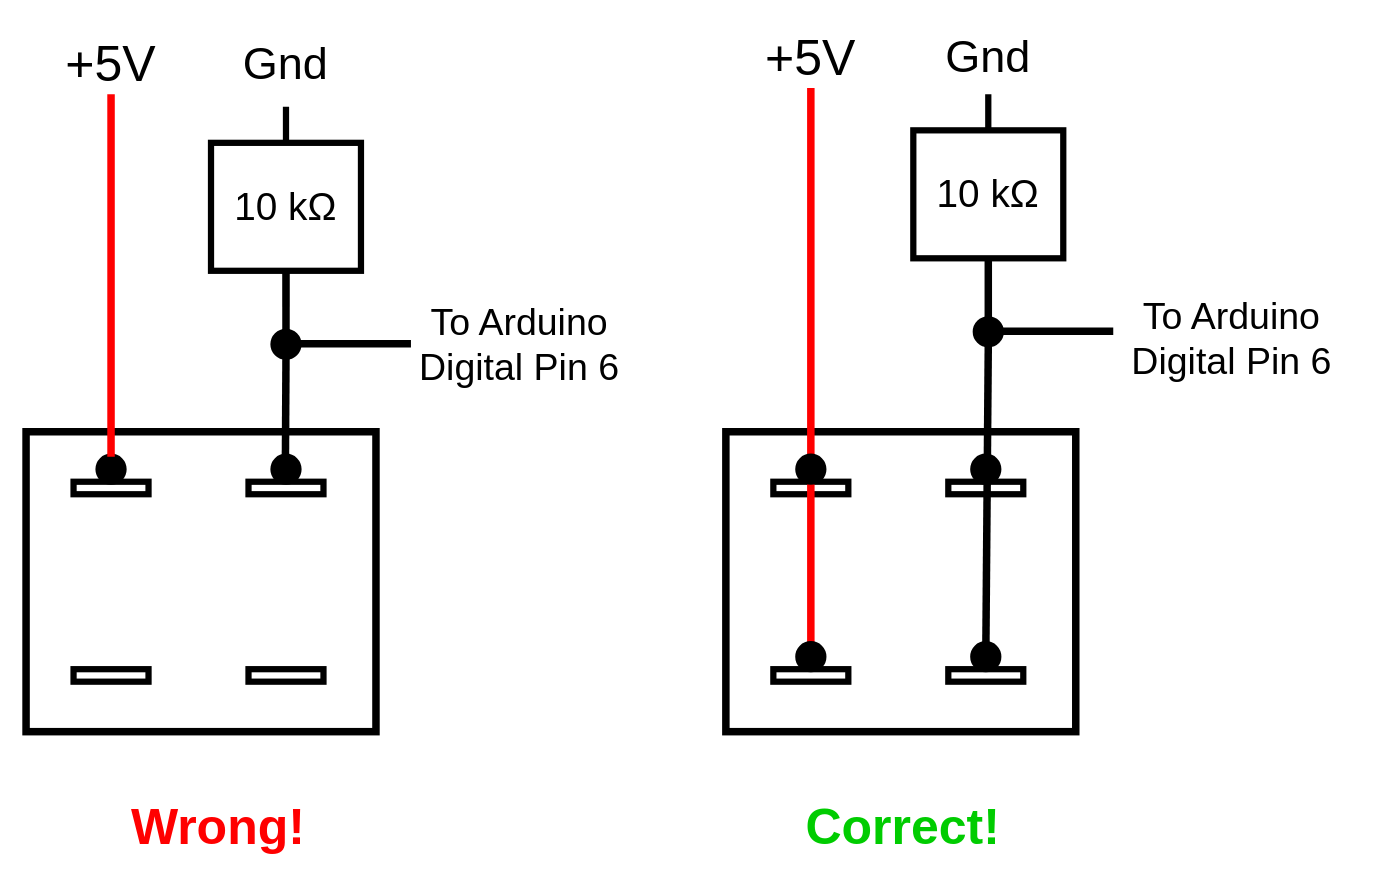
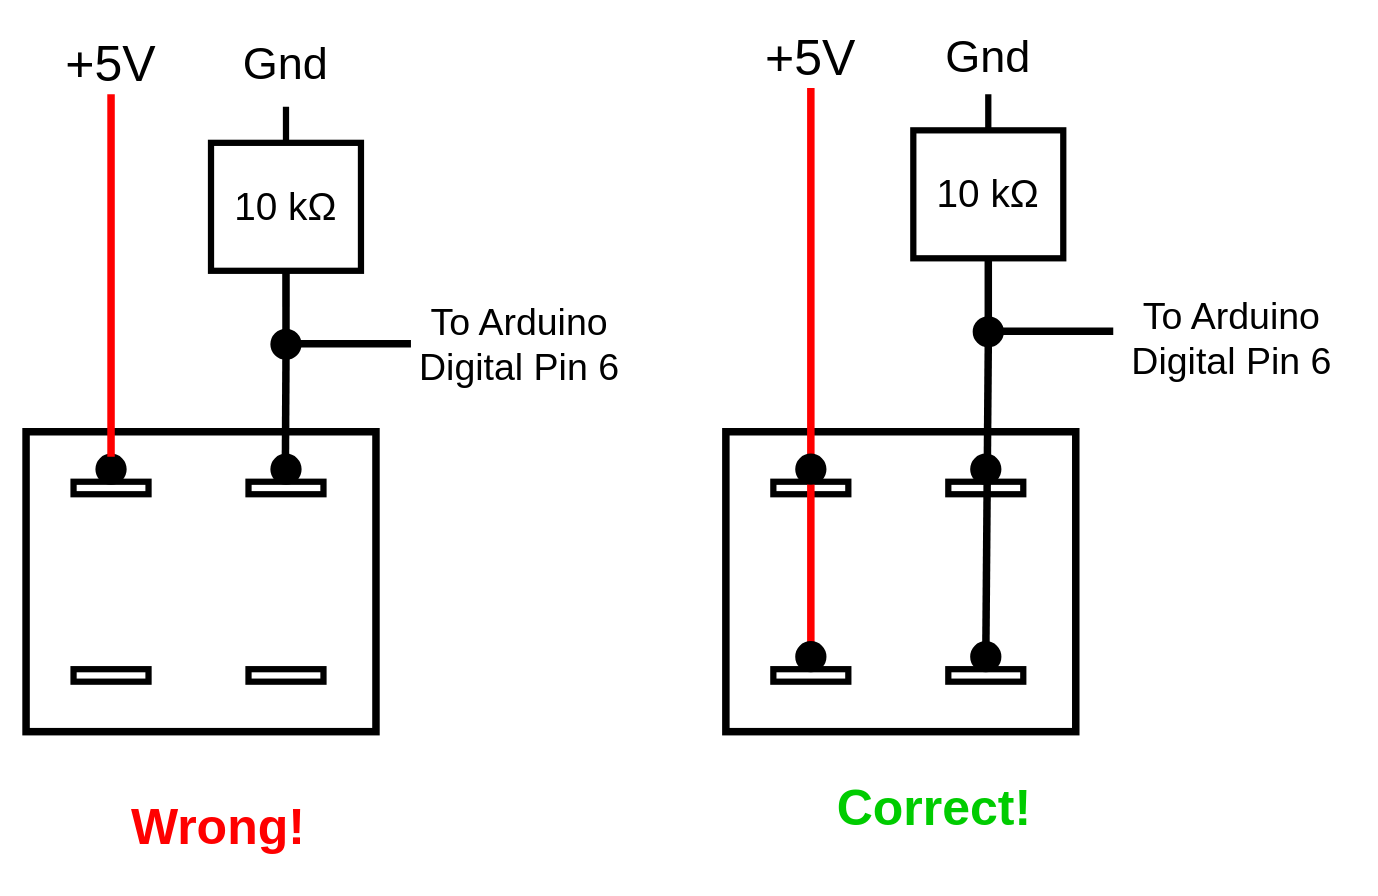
  <mxCell id="0" />
  <mxCell id="1" parent="0" />
  <mxCell id="2" value="" style="rounded=0;whiteSpace=wrap;html=1;strokeWidth=6;" parent="1" vertex="1"><mxGeometry x="20" y="345" width="280" height="240" as="geometry" /></mxCell>
  <mxCell id="3" value="" style="rounded=0;whiteSpace=wrap;html=1;strokeWidth=5;" parent="1" vertex="1"><mxGeometry x="58" y="385" width="60" height="10" as="geometry" /></mxCell>
  <mxCell id="4" value="" style="rounded=0;whiteSpace=wrap;html=1;strokeWidth=5;" parent="1" vertex="1"><mxGeometry x="58" y="535" width="60" height="10" as="geometry" /></mxCell>
  <mxCell id="5" value="" style="rounded=0;whiteSpace=wrap;html=1;strokeWidth=5;" parent="1" vertex="1"><mxGeometry x="198" y="385" width="60" height="10" as="geometry" /></mxCell>
  <mxCell id="6" value="" style="rounded=0;whiteSpace=wrap;html=1;strokeWidth=5;" parent="1" vertex="1"><mxGeometry x="198" y="535" width="60" height="10" as="geometry" /></mxCell>
  <mxCell id="7" value="" style="ellipse;whiteSpace=wrap;html=1;aspect=fixed;strokeWidth=5;gradientColor=none;fillColor=#000000;" parent="1" vertex="1"><mxGeometry x="218" y="365" width="20" height="20" as="geometry" /></mxCell>
  <mxCell id="8" value="" style="ellipse;whiteSpace=wrap;html=1;aspect=fixed;strokeWidth=5;gradientColor=none;fillColor=#000000;" parent="1" vertex="1"><mxGeometry x="78" y="365" width="20" height="20" as="geometry" /></mxCell>
  <mxCell id="9" value="" style="endArrow=none;html=1;strokeWidth=6;strokeColor=#FF0000;exitX=0.5;exitY=0;exitDx=0;exitDy=0;" parent="1" source="8" target="10" edge="1"><mxGeometry width="50" height="50" relative="1" as="geometry"><mxPoint x="135" y="205" as="sourcePoint" /><mxPoint x="88" y="185" as="targetPoint" /></mxGeometry></mxCell>
  <mxCell id="10" value="&lt;font style=&quot;font-size: 40px&quot;&gt;+5V&lt;/font&gt;" style="text;html=1;strokeColor=none;fillColor=none;align=center;verticalAlign=middle;whiteSpace=wrap;rounded=0;" parent="1" vertex="1"><mxGeometry x="28" y="25" width="120" height="50" as="geometry" /></mxCell>
  <mxCell id="11" value="" style="pointerEvents=1;verticalLabelPosition=bottom;shadow=0;dashed=0;align=center;html=1;verticalAlign=top;shape=mxgraph.electrical.resistors.resistor_1;strokeWidth=5;fillColor=#FFFFFF;gradientColor=none;direction=south;" parent="1" vertex="1"><mxGeometry x="168" y="85" width="120" height="160" as="geometry" /></mxCell>
  <mxCell id="12" value="&lt;font style=&quot;font-size: 31px&quot;&gt;10 kΩ&lt;/font&gt;" style="text;html=1;strokeColor=none;fillColor=none;align=center;verticalAlign=middle;whiteSpace=wrap;rounded=0;" parent="1" vertex="1"><mxGeometry x="174" y="155" width="108" height="20" as="geometry" /></mxCell>
  <mxCell id="13" value="&lt;font style=&quot;font-size: 36px&quot;&gt;Gnd&lt;/font&gt;" style="text;html=1;strokeColor=none;fillColor=none;align=center;verticalAlign=middle;whiteSpace=wrap;rounded=0;" parent="1" vertex="1"><mxGeometry x="208" y="40" width="40" height="20" as="geometry" /></mxCell>
  <mxCell id="14" value="&lt;font style=&quot;font-size: 30px&quot;&gt;To Arduino Digital Pin 6&lt;/font&gt;" style="text;html=1;strokeColor=none;fillColor=none;align=center;verticalAlign=middle;whiteSpace=wrap;rounded=0;" parent="1" vertex="1"><mxGeometry x="320" y="240" width="190" height="70" as="geometry" /></mxCell>
  <mxCell id="15" value="" style="rounded=0;whiteSpace=wrap;html=1;strokeWidth=6;" parent="1" vertex="1"><mxGeometry x="580" y="345" width="280" height="240" as="geometry" /></mxCell>
  <mxCell id="16" value="" style="rounded=0;whiteSpace=wrap;html=1;strokeWidth=5;" parent="1" vertex="1"><mxGeometry x="618" y="385" width="60" height="10" as="geometry" /></mxCell>
  <mxCell id="17" value="" style="rounded=0;whiteSpace=wrap;html=1;strokeWidth=5;" parent="1" vertex="1"><mxGeometry x="618" y="535" width="60" height="10" as="geometry" /></mxCell>
  <mxCell id="18" value="" style="rounded=0;whiteSpace=wrap;html=1;strokeWidth=5;" parent="1" vertex="1"><mxGeometry x="758" y="385" width="60" height="10" as="geometry" /></mxCell>
  <mxCell id="19" value="" style="rounded=0;whiteSpace=wrap;html=1;strokeWidth=5;" parent="1" vertex="1"><mxGeometry x="758" y="535" width="60" height="10" as="geometry" /></mxCell>
  <mxCell id="20" value="" style="ellipse;whiteSpace=wrap;html=1;aspect=fixed;strokeWidth=5;gradientColor=none;fillColor=#000000;" parent="1" vertex="1"><mxGeometry x="778" y="365" width="20" height="20" as="geometry" /></mxCell>
  <mxCell id="21" value="" style="endArrow=none;html=1;strokeWidth=6;strokeColor=#FF0000;" parent="1" source="26" target="22" edge="1"><mxGeometry width="50" height="50" relative="1" as="geometry"><mxPoint x="695" y="205" as="sourcePoint" /><mxPoint x="648" y="185" as="targetPoint" /></mxGeometry></mxCell>
  <mxCell id="22" value="&lt;font style=&quot;font-size: 40px&quot;&gt;+5V&lt;/font&gt;" style="text;html=1;strokeColor=none;fillColor=none;align=center;verticalAlign=middle;whiteSpace=wrap;rounded=0;" parent="1" vertex="1"><mxGeometry x="588" y="20" width="120" height="50" as="geometry" /></mxCell>
  <mxCell id="23" value="" style="endArrow=none;html=1;strokeColor=#000000;strokeWidth=6;entryX=0.825;entryY=0.5;entryDx=0;entryDy=0;entryPerimeter=0;" parent="1" source="31" target="11" edge="1"><mxGeometry width="50" height="50" relative="1" as="geometry"><mxPoint x="227.5" y="375" as="sourcePoint" /><mxPoint x="228" y="325" as="targetPoint" /></mxGeometry></mxCell>
  <mxCell id="24" value="" style="endArrow=none;html=1;strokeColor=#000000;strokeWidth=6;entryX=0.5;entryY=1;entryDx=0;entryDy=0;" parent="1" source="25" target="38" edge="1"><mxGeometry width="50" height="50" relative="1" as="geometry"><mxPoint x="920" y="485" as="sourcePoint" /><mxPoint x="787.5" y="305" as="targetPoint" /></mxGeometry></mxCell>
  <mxCell id="25" value="" style="ellipse;whiteSpace=wrap;html=1;aspect=fixed;strokeWidth=5;gradientColor=none;fillColor=#000000;" parent="1" vertex="1"><mxGeometry x="778" y="515" width="20" height="20" as="geometry" /></mxCell>
  <mxCell id="26" value="" style="ellipse;whiteSpace=wrap;html=1;aspect=fixed;strokeWidth=5;gradientColor=none;fillColor=#000000;" parent="1" vertex="1"><mxGeometry x="638" y="515" width="20" height="20" as="geometry" /></mxCell>
  <mxCell id="27" value="" style="ellipse;whiteSpace=wrap;html=1;aspect=fixed;strokeWidth=5;gradientColor=none;fillColor=#000000;" parent="1" vertex="1"><mxGeometry x="638" y="365" width="20" height="20" as="geometry" /></mxCell>
  <mxCell id="28" value="&lt;font color=&quot;#ff0000&quot; size=&quot;1&quot;&gt;&lt;b style=&quot;font-size: 40px&quot;&gt;Wrong!&lt;/b&gt;&lt;/font&gt;" style="text;html=1;strokeColor=none;fillColor=none;align=center;verticalAlign=middle;whiteSpace=wrap;rounded=0;" parent="1" vertex="1"><mxGeometry x="98" y="625" width="152" height="70" as="geometry" /></mxCell>
- <mxCell id="29" value="&lt;b&gt;&lt;font color=&quot;#00cc00&quot; style=&quot;font-size: 40px&quot;&gt;Correct!&lt;/font&gt;&lt;/b&gt;" style="text;html=1;strokeColor=none;fillColor=none;align=center;verticalAlign=middle;whiteSpace=wrap;rounded=0;" parent="1" vertex="1"><mxGeometry x="646" y="625" width="152" height="70" as="geometry" /></mxCell>
+ <mxCell id="29" value="&lt;b&gt;&lt;font color=&quot;#00cc00&quot; style=&quot;font-size: 40px&quot;&gt;Correct!&lt;/font&gt;&lt;/b&gt;" style="text;html=1;strokeColor=none;fillColor=none;align=center;verticalAlign=middle;whiteSpace=wrap;rounded=0;" parent="1" vertex="1"><mxGeometry x="671" y="610" width="152" height="70" as="geometry" /></mxCell>
  <mxCell id="30" value="" style="endArrow=none;html=1;strokeColor=#000000;strokeWidth=6;" parent="1" edge="1"><mxGeometry width="50" height="50" relative="1" as="geometry"><mxPoint x="238" y="274.5" as="sourcePoint" /><mxPoint x="328" y="274.5" as="targetPoint" /></mxGeometry></mxCell>
  <mxCell id="31" value="" style="ellipse;whiteSpace=wrap;html=1;aspect=fixed;strokeWidth=5;gradientColor=none;fillColor=#000000;" parent="1" vertex="1"><mxGeometry x="218" y="265" width="20" height="20" as="geometry" /></mxCell>
  <mxCell id="32" value="" style="endArrow=none;html=1;strokeColor=#000000;strokeWidth=6;entryX=0.5;entryY=1;entryDx=0;entryDy=0;" parent="1" target="31" edge="1"><mxGeometry width="50" height="50" relative="1" as="geometry"><mxPoint x="227.5" y="375" as="sourcePoint" /><mxPoint x="228" y="315" as="targetPoint" /></mxGeometry></mxCell>
  <mxCell id="33" value="" style="pointerEvents=1;verticalLabelPosition=bottom;shadow=0;dashed=0;align=center;html=1;verticalAlign=top;shape=mxgraph.electrical.resistors.resistor_1;strokeWidth=5;fillColor=#FFFFFF;gradientColor=none;direction=south;" parent="1" vertex="1"><mxGeometry x="730" y="75" width="120" height="160" as="geometry" /></mxCell>
  <mxCell id="34" value="&lt;font style=&quot;font-size: 31px&quot;&gt;10 kΩ&lt;/font&gt;" style="text;html=1;strokeColor=none;fillColor=none;align=center;verticalAlign=middle;whiteSpace=wrap;rounded=0;" parent="1" vertex="1"><mxGeometry x="736" y="145" width="108" height="20" as="geometry" /></mxCell>
  <mxCell id="35" value="&lt;font style=&quot;font-size: 36px&quot;&gt;Gnd&lt;/font&gt;" style="text;html=1;strokeColor=none;fillColor=none;align=center;verticalAlign=middle;whiteSpace=wrap;rounded=0;" parent="1" vertex="1"><mxGeometry x="770" y="35" width="40" height="20" as="geometry" /></mxCell>
  <mxCell id="36" value="" style="endArrow=none;html=1;strokeColor=#000000;strokeWidth=6;entryX=0.825;entryY=0.5;entryDx=0;entryDy=0;entryPerimeter=0;" parent="1" source="38" target="33" edge="1"><mxGeometry width="50" height="50" relative="1" as="geometry"><mxPoint x="789.5" y="365" as="sourcePoint" /><mxPoint x="790" y="315" as="targetPoint" /></mxGeometry></mxCell>
  <mxCell id="37" value="" style="endArrow=none;html=1;strokeColor=#000000;strokeWidth=6;" parent="1" edge="1"><mxGeometry width="50" height="50" relative="1" as="geometry"><mxPoint x="800" y="264.5" as="sourcePoint" /><mxPoint x="890" y="264.5" as="targetPoint" /></mxGeometry></mxCell>
  <mxCell id="38" value="" style="ellipse;whiteSpace=wrap;html=1;aspect=fixed;strokeWidth=5;gradientColor=none;fillColor=#000000;" parent="1" vertex="1"><mxGeometry x="780" y="255" width="20" height="20" as="geometry" /></mxCell>
  <mxCell id="39" value="&lt;font style=&quot;font-size: 30px&quot;&gt;To Arduino Digital Pin 6&lt;/font&gt;" style="text;html=1;strokeColor=none;fillColor=none;align=center;verticalAlign=middle;whiteSpace=wrap;rounded=0;" parent="1" vertex="1"><mxGeometry x="890" y="235" width="190" height="70" as="geometry" /></mxCell>
